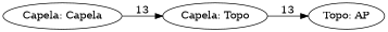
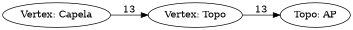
  digraph {
    rankdir=LR
-   "Vertex: Capela" [label="Capela: Capela"]
-   "Vertex: Topo" [label="Capela: Topo"]
+   "Vertex: Capela"
+   "Vertex: Topo"
    n3 [label="Topo: AP"]
    "Vertex: Capela" -> "Vertex: Topo" [label=13]
    "Vertex: Topo" -> n3 [label=13]
  }
